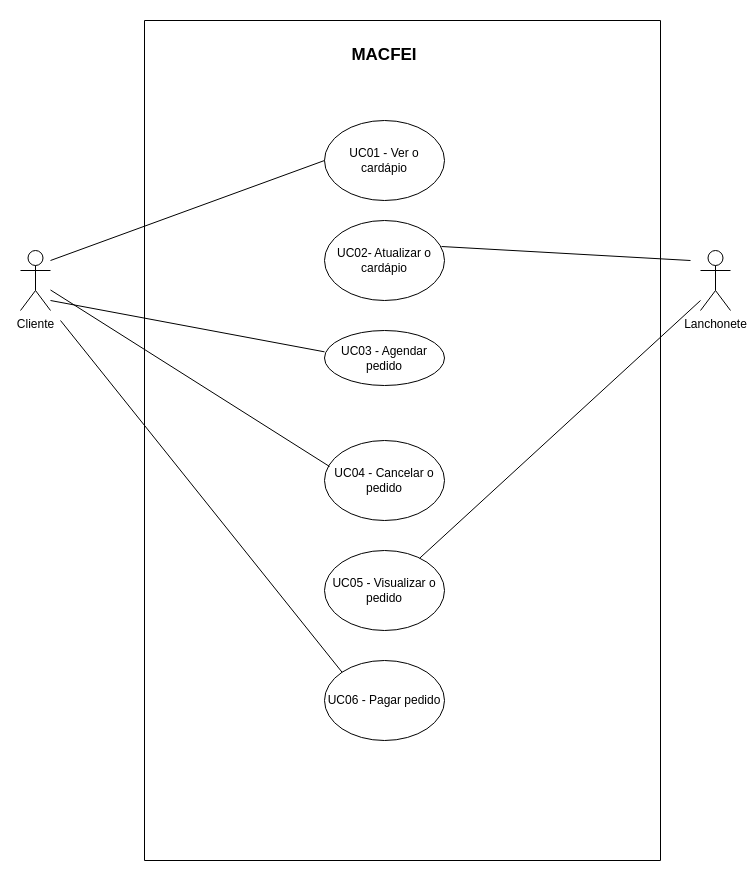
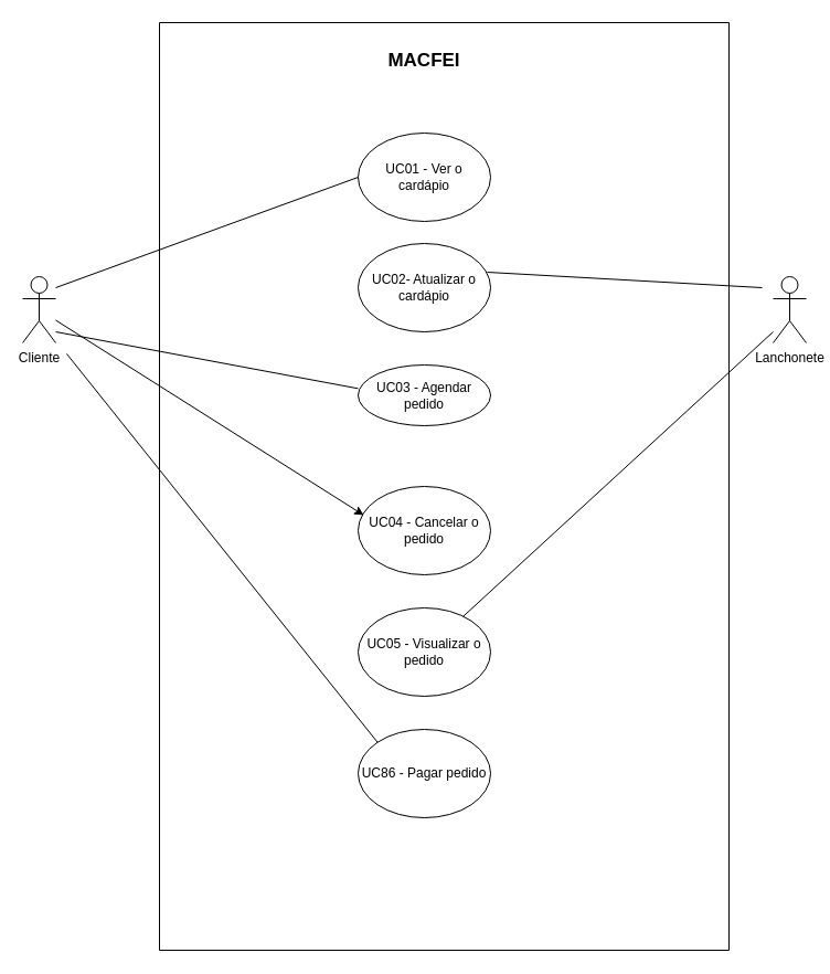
  <mxCell id="0" />
  <mxCell id="1" parent="0" />
  <mxCell id="2" value="" style="swimlane;startSize=0;strokeWidth=1;" parent="1" vertex="1"><mxGeometry x="144" y="20" width="516" height="840" as="geometry" /></mxCell>
  <mxCell id="3" value="UC01 - Ver o cardápio" style="ellipse;whiteSpace=wrap;html=1;" parent="2" vertex="1"><mxGeometry x="180" y="100" width="120" height="80" as="geometry" /></mxCell>
  <mxCell id="4" value="UC02- Atualizar o cardápio" style="ellipse;whiteSpace=wrap;html=1;" parent="2" vertex="1"><mxGeometry x="180" y="200" width="120" height="80" as="geometry" /></mxCell>
  <mxCell id="5" value="UC03 - Agendar pedido" style="ellipse;whiteSpace=wrap;html=1;" parent="2" vertex="1"><mxGeometry x="180" y="310" width="120" height="55" as="geometry" /></mxCell>
  <mxCell id="6" value="UC04 - Cancelar o pedido" style="ellipse;whiteSpace=wrap;html=1;" parent="2" vertex="1"><mxGeometry x="180" y="420" width="120" height="80" as="geometry" /></mxCell>
  <mxCell id="7" value="UC05 - Visualizar o pedido" style="ellipse;whiteSpace=wrap;html=1;" parent="2" vertex="1"><mxGeometry x="180" y="530" width="120" height="80" as="geometry" /></mxCell>
- <mxCell id="8" value="UC06 - Pagar pedido" style="ellipse;whiteSpace=wrap;html=1;" parent="2" vertex="1"><mxGeometry x="180" y="640" width="120" height="80" as="geometry" /></mxCell>
+ <mxCell id="8" value="UC86 - Pagar pedido" style="ellipse;whiteSpace=wrap;html=1;" parent="2" vertex="1"><mxGeometry x="180" y="640" width="120" height="80" as="geometry" /></mxCell>
  <mxCell id="9" value="&lt;font style=&quot;font-size: 17px;&quot;&gt;&lt;b&gt;MACFEI&lt;/b&gt;&lt;/font&gt;" style="text;html=1;align=center;verticalAlign=middle;whiteSpace=wrap;rounded=0;strokeWidth=0;perimeterSpacing=0;" parent="2" vertex="1"><mxGeometry x="210" y="20" width="60" height="30" as="geometry" /></mxCell>
  <mxCell id="10" value="Cliente" style="shape=umlActor;verticalLabelPosition=bottom;verticalAlign=top;html=1;outlineConnect=0;" parent="1" vertex="1"><mxGeometry x="20" y="250" width="30" height="60" as="geometry" /></mxCell>
  <mxCell id="11" value="Lanchonete" style="shape=umlActor;verticalLabelPosition=bottom;verticalAlign=top;html=1;outlineConnect=0;" parent="1" vertex="1"><mxGeometry x="700" y="250" width="30" height="60" as="geometry" /></mxCell>
  <mxCell id="12" value="" style="endArrow=none;html=1;rounded=0;entryX=0;entryY=0.5;entryDx=0;entryDy=0;" parent="1" target="3" edge="1"><mxGeometry width="50" height="50" relative="1" as="geometry"><mxPoint x="50" y="260" as="sourcePoint" /><mxPoint x="100" y="210" as="targetPoint" /></mxGeometry></mxCell>
  <mxCell id="13" value="" style="endArrow=none;html=1;rounded=0;exitX=0.975;exitY=0.325;exitDx=0;exitDy=0;exitPerimeter=0;" parent="1" source="4" edge="1"><mxGeometry width="50" height="50" relative="1" as="geometry"><mxPoint x="640" y="310" as="sourcePoint" /><mxPoint x="690" y="260" as="targetPoint" /></mxGeometry></mxCell>
  <mxCell id="14" value="" style="endArrow=none;html=1;rounded=0;entryX=0;entryY=0.388;entryDx=0;entryDy=0;entryPerimeter=0;" parent="1" target="5" edge="1"><mxGeometry width="50" height="50" relative="1" as="geometry"><mxPoint x="50" y="300" as="sourcePoint" /><mxPoint x="100" y="250" as="targetPoint" /></mxGeometry></mxCell>
- <mxCell id="15" value="" style="endArrow=none;html=1;rounded=0;entryX=0.042;entryY=0.325;entryDx=0;entryDy=0;entryPerimeter=0;" parent="1" source="10" target="6" edge="1"><mxGeometry width="50" height="50" relative="1" as="geometry"><mxPoint x="60" y="380" as="sourcePoint" /><mxPoint x="110" y="330" as="targetPoint" /></mxGeometry></mxCell>
+ <mxCell id="15" value="" style="endArrow=classic;html=1;rounded=0;entryX=0.042;entryY=0.325;entryDx=0;entryDy=0;entryPerimeter=0;" parent="1" source="10" target="6" edge="1"><mxGeometry width="50" height="50" relative="1" as="geometry"><mxPoint x="60" y="380" as="sourcePoint" /><mxPoint x="110" y="330" as="targetPoint" /></mxGeometry></mxCell>
  <mxCell id="16" value="" style="endArrow=none;html=1;rounded=0;" parent="1" source="7" edge="1"><mxGeometry width="50" height="50" relative="1" as="geometry"><mxPoint x="650" y="350" as="sourcePoint" /><mxPoint x="700" y="300" as="targetPoint" /></mxGeometry></mxCell>
  <mxCell id="17" value="" style="endArrow=none;html=1;rounded=0;entryX=0;entryY=0;entryDx=0;entryDy=0;" parent="1" target="8" edge="1"><mxGeometry width="50" height="50" relative="1" as="geometry"><mxPoint x="60" y="320" as="sourcePoint" /><mxPoint x="320" y="670" as="targetPoint" /></mxGeometry></mxCell>
